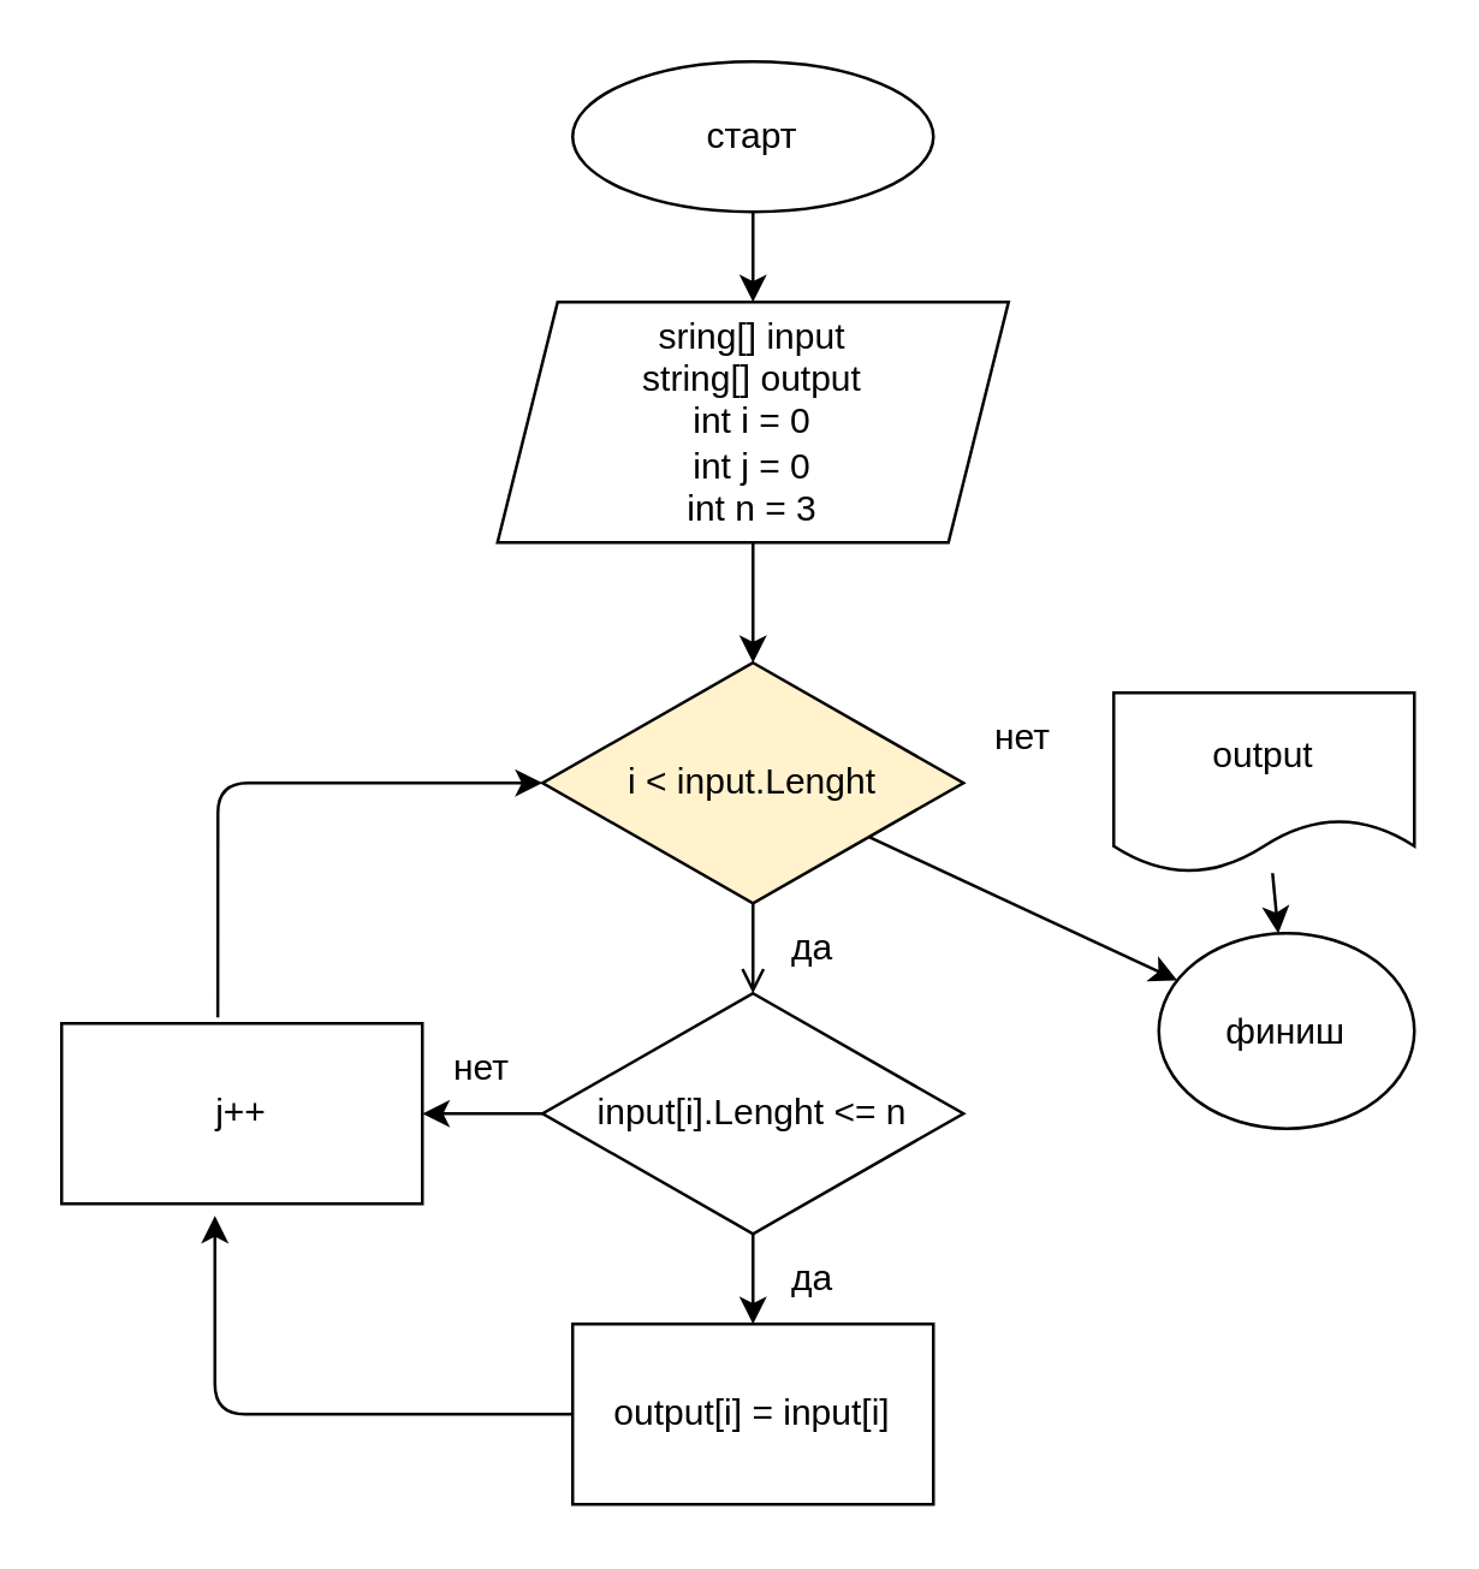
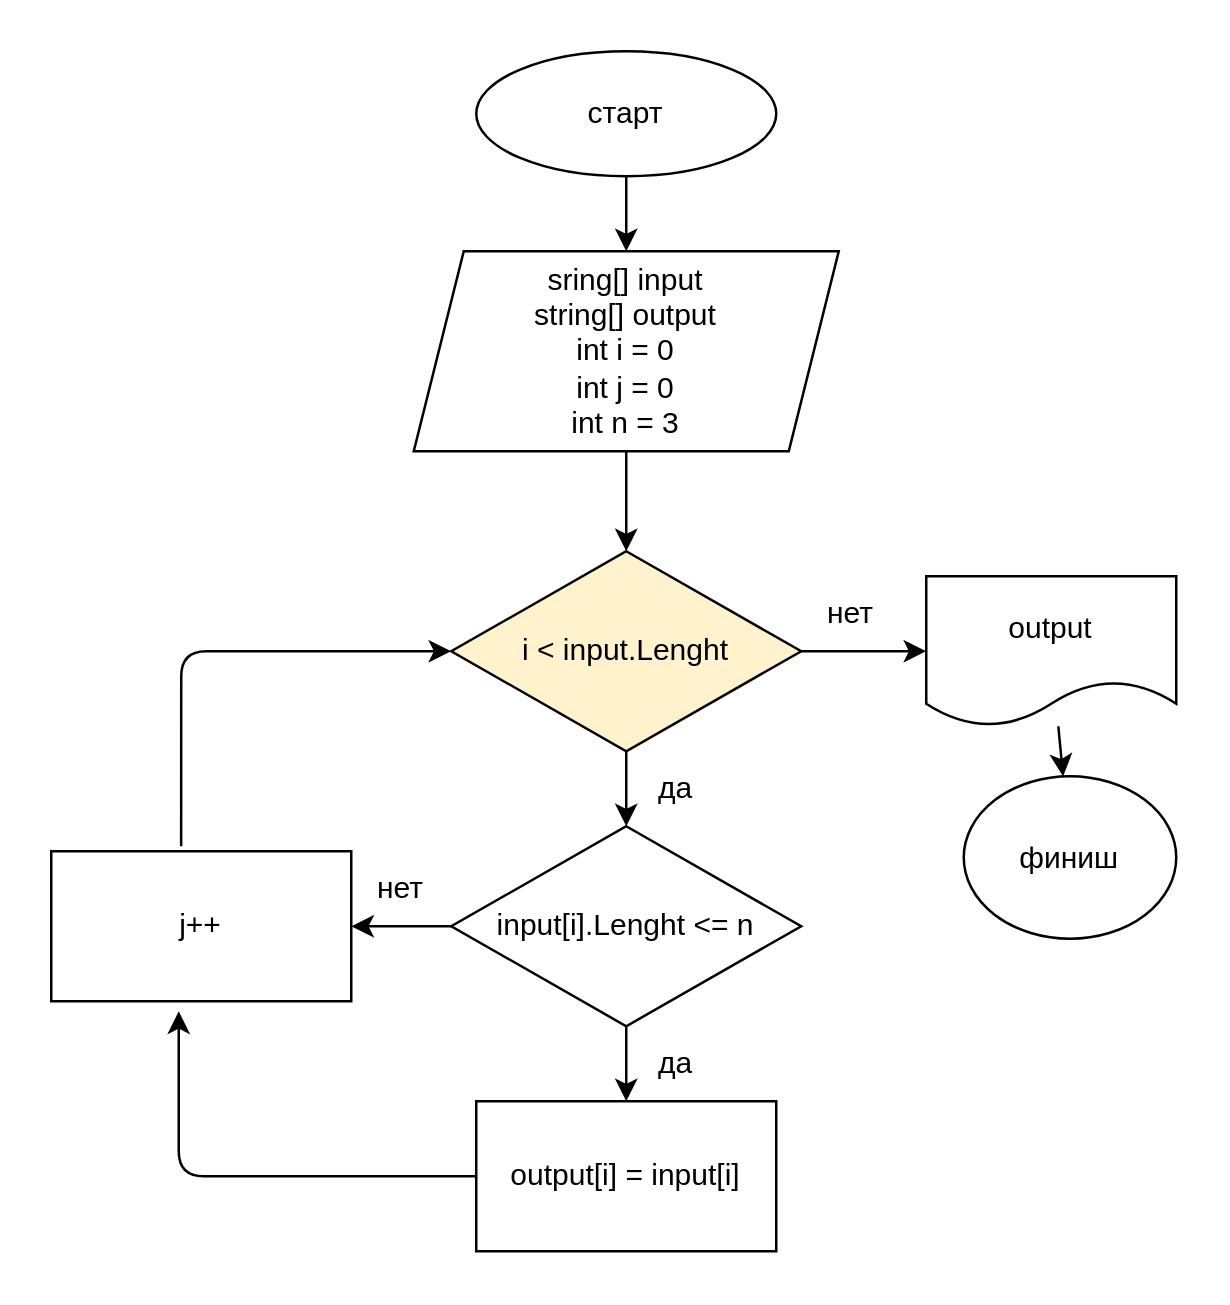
  <mxCell id="0" />
  <mxCell id="1" parent="0" />
  <mxCell id="2" value="" style="edgeStyle=none;html=1;" edge="1" parent="1" source="3" target="5"><mxGeometry relative="1" as="geometry" /></mxCell>
  <mxCell id="3" value="старт" style="ellipse;whiteSpace=wrap;html=1;" vertex="1" parent="1"><mxGeometry x="190" y="20" width="120" height="50" as="geometry" /></mxCell>
  <mxCell id="4" value="" style="edgeStyle=none;html=1;" edge="1" parent="1" source="5" target="8"><mxGeometry relative="1" as="geometry" /></mxCell>
  <mxCell id="5" value="sring[] input&lt;br&gt;string[] output&lt;br&gt;int i = 0&lt;br&gt;int j = 0&lt;br&gt;int n = 3" style="shape=parallelogram;perimeter=parallelogramPerimeter;whiteSpace=wrap;html=1;fixedSize=1;" vertex="1" parent="1"><mxGeometry x="165" y="100" width="170" height="80" as="geometry" /></mxCell>
- <mxCell id="6" value="" style="edgeStyle=none;html=1;endArrow=open;" edge="1" parent="1" source="8" target="11"><mxGeometry relative="1" as="geometry" /></mxCell>
- <mxCell id="7" value="" style="edgeStyle=none;html=1;" edge="1" parent="1" source="8" target="21"><mxGeometry relative="1" as="geometry" /></mxCell>
+ <mxCell id="6" value="" style="edgeStyle=none;html=1;" edge="1" parent="1" source="8" target="11"><mxGeometry relative="1" as="geometry" /></mxCell>
+ <mxCell id="7" value="" style="edgeStyle=none;html=1;" edge="1" parent="1" source="8" target="20"><mxGeometry relative="1" as="geometry" /></mxCell>
  <mxCell id="8" value="i &amp;lt; input.Lenght" style="rhombus;whiteSpace=wrap;html=1;fillColor=#fff2cc;" vertex="1" parent="1"><mxGeometry x="180" y="220" width="140" height="80" as="geometry" /></mxCell>
  <mxCell id="9" value="" style="edgeStyle=none;html=1;" edge="1" parent="1" source="11" target="13"><mxGeometry relative="1" as="geometry" /></mxCell>
  <mxCell id="10" value="" style="edgeStyle=none;html=1;" edge="1" parent="1" source="11" target="15"><mxGeometry relative="1" as="geometry" /></mxCell>
  <mxCell id="11" value="input[i].Lenght &amp;lt;= n" style="rhombus;whiteSpace=wrap;html=1;" vertex="1" parent="1"><mxGeometry x="180" y="330" width="140" height="80" as="geometry" /></mxCell>
  <mxCell id="12" value="" style="edgeStyle=none;html=1;entryX=0.425;entryY=1.067;entryDx=0;entryDy=0;entryPerimeter=0;" edge="1" parent="1" source="13" target="15"><mxGeometry relative="1" as="geometry"><mxPoint x="140" y="470" as="targetPoint" /><Array as="points"><mxPoint x="71" y="470" /></Array></mxGeometry></mxCell>
  <mxCell id="13" value="output[i] = input[i]" style="whiteSpace=wrap;html=1;" vertex="1" parent="1"><mxGeometry x="190" y="440" width="120" height="60" as="geometry" /></mxCell>
  <mxCell id="14" style="edgeStyle=none;html=1;entryX=0;entryY=0.5;entryDx=0;entryDy=0;exitX=0.433;exitY=-0.033;exitDx=0;exitDy=0;exitPerimeter=0;" edge="1" parent="1" source="15" target="8"><mxGeometry relative="1" as="geometry"><Array as="points"><mxPoint x="72" y="260" /></Array></mxGeometry></mxCell>
  <mxCell id="15" value="j++" style="whiteSpace=wrap;html=1;" vertex="1" parent="1"><mxGeometry x="20" y="340" width="120" height="60" as="geometry" /></mxCell>
  <mxCell id="16" value="да" style="text;html=1;strokeColor=none;fillColor=none;align=center;verticalAlign=middle;whiteSpace=wrap;rounded=0;" vertex="1" parent="1"><mxGeometry x="240" y="300" width="60" height="30" as="geometry" /></mxCell>
  <mxCell id="17" value="да" style="text;html=1;strokeColor=none;fillColor=none;align=center;verticalAlign=middle;whiteSpace=wrap;rounded=0;" vertex="1" parent="1"><mxGeometry x="240" y="410" width="60" height="30" as="geometry" /></mxCell>
  <mxCell id="18" value="нет" style="text;html=1;strokeColor=none;fillColor=none;align=center;verticalAlign=middle;whiteSpace=wrap;rounded=0;" vertex="1" parent="1"><mxGeometry x="130" y="340" width="60" height="30" as="geometry" /></mxCell>
  <mxCell id="19" value="" style="edgeStyle=none;html=1;" edge="1" parent="1" source="20" target="21"><mxGeometry relative="1" as="geometry" /></mxCell>
  <mxCell id="20" value="output" style="shape=document;whiteSpace=wrap;html=1;boundedLbl=1;" vertex="1" parent="1"><mxGeometry x="370" y="230" width="100" height="60" as="geometry" /></mxCell>
  <mxCell id="21" value="финиш" style="ellipse;whiteSpace=wrap;html=1;" vertex="1" parent="1"><mxGeometry x="385" y="310" width="85" height="65" as="geometry" /></mxCell>
  <mxCell id="22" value="нет" style="text;html=1;strokeColor=none;fillColor=none;align=center;verticalAlign=middle;whiteSpace=wrap;rounded=0;" vertex="1" parent="1"><mxGeometry x="310" y="230" width="60" height="30" as="geometry" /></mxCell>
